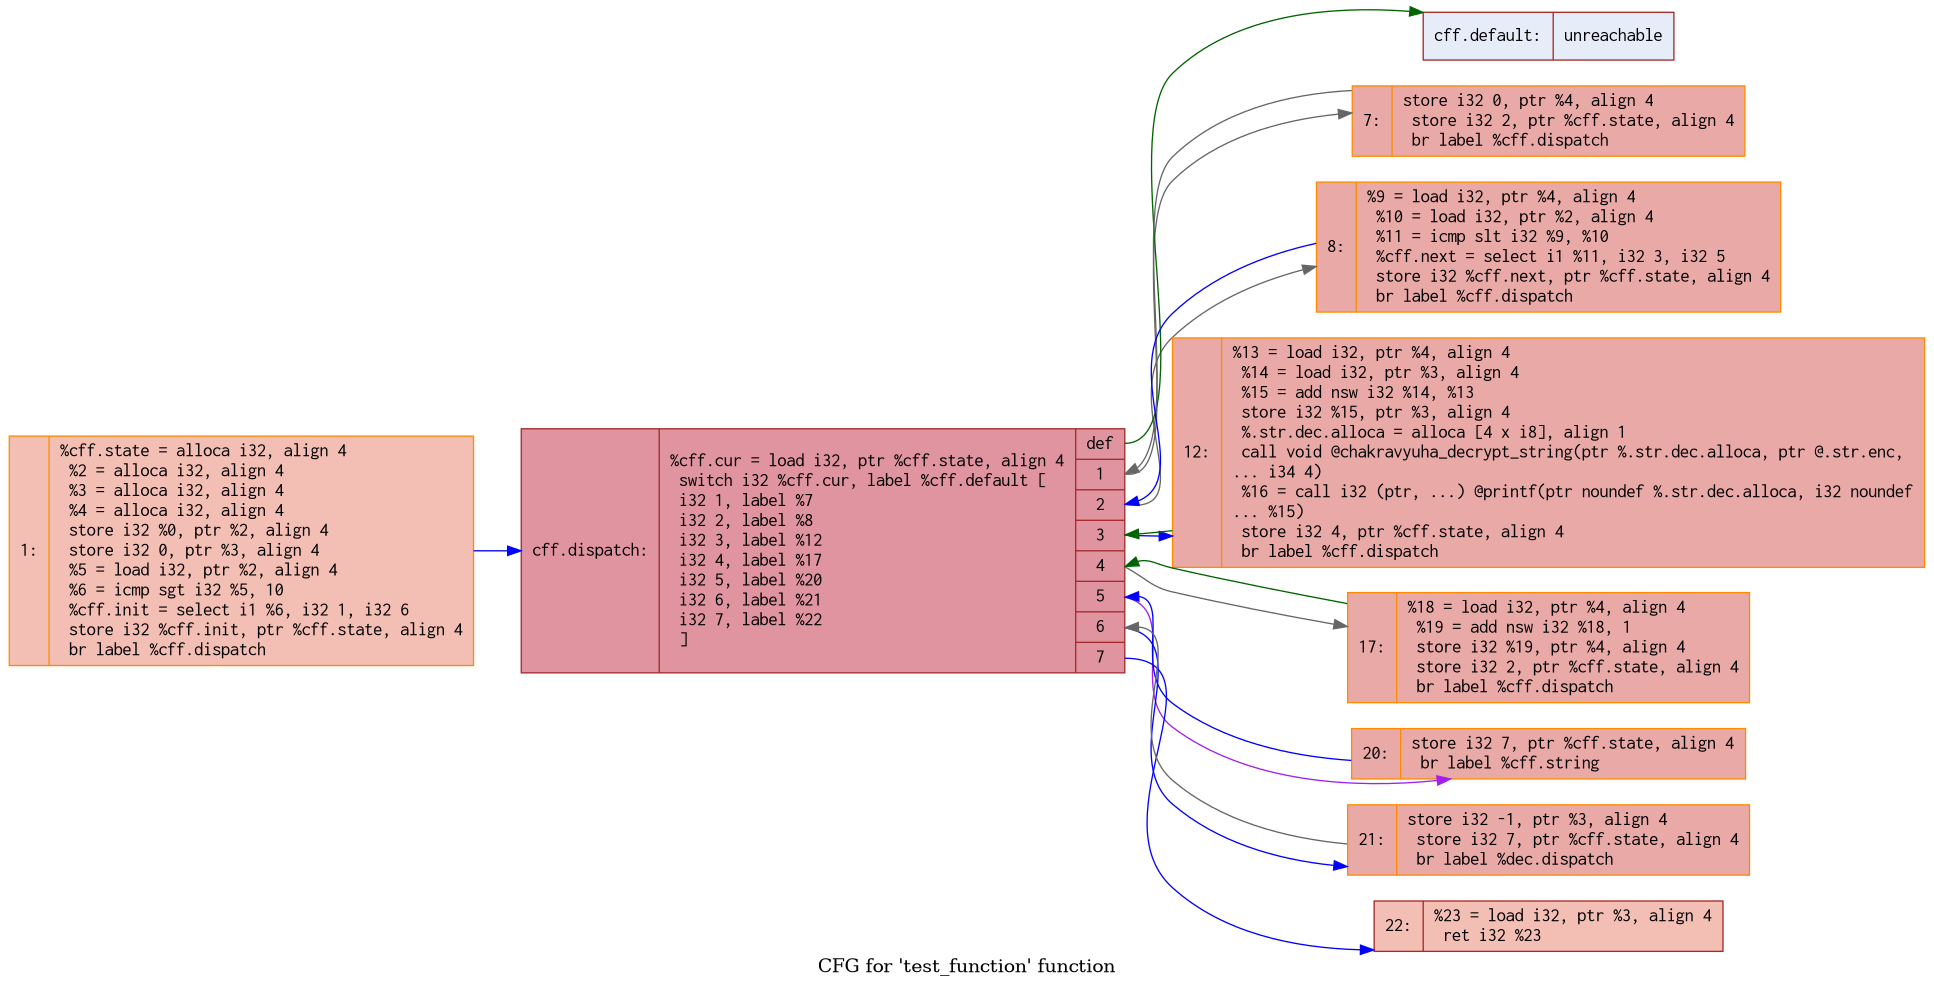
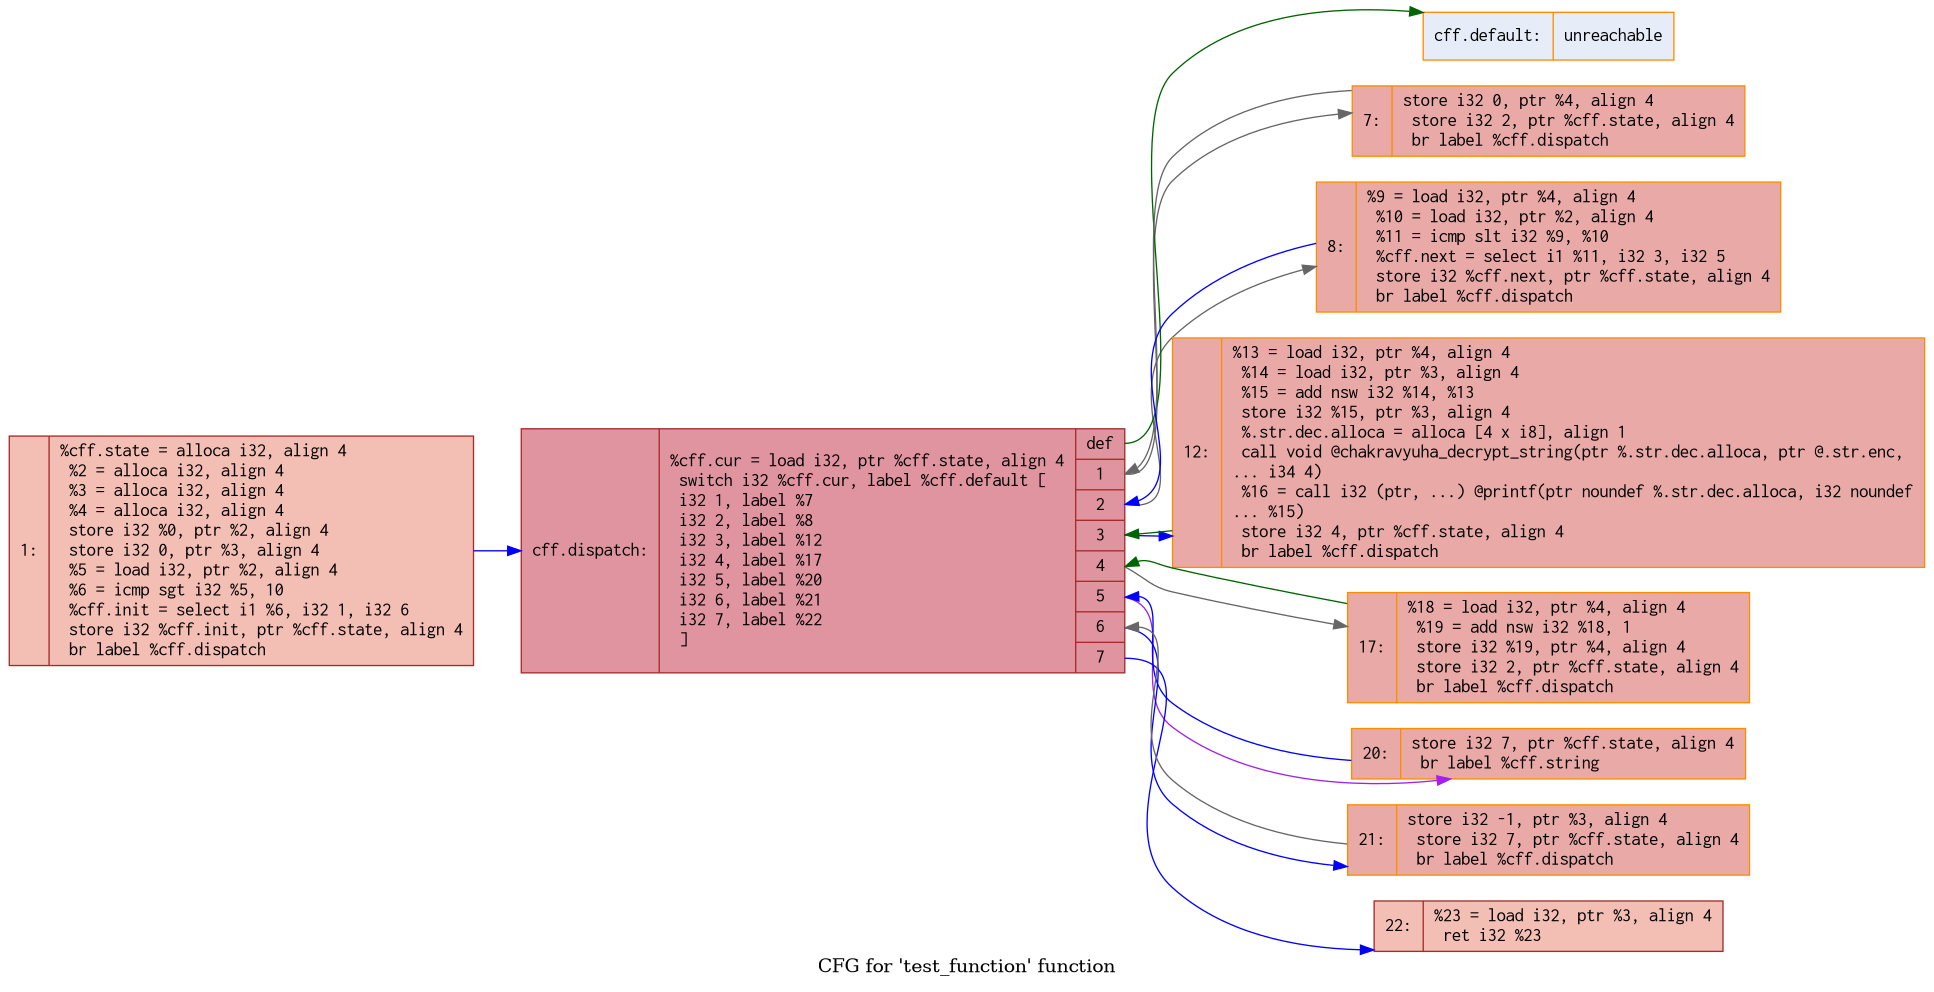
  digraph {
    label="CFG for 'test_function' function"
    rankdir=LR
    node [color=darkorange fillcolor="#ca3b3770" fontname=Courier shape=record style=filled]
    edge [color=blue]
-   n1 [fillcolor="#e36c5570" label="{1:\l|  %cff.state = alloca i32, align 4\l  %2 = alloca i32, align 4\l  %3 = alloca i32, align 4\l  %4 = alloca i32, align 4\l  store i32 %0, ptr %2, align 4\l  store i32 0, ptr %3, align 4\l  %5 = load i32, ptr %2, align 4\l  %6 = icmp sgt i32 %5, 10\l  %cff.init = select i1 %6, i32 1, i32 6\l  store i32 %cff.init, ptr %cff.state, align 4\l  br label %cff.dispatch\l}"]
+   n1 [color=brown fillcolor="#e36c5570" label="{1:\l|  %cff.state = alloca i32, align 4\l  %2 = alloca i32, align 4\l  %3 = alloca i32, align 4\l  %4 = alloca i32, align 4\l  store i32 %0, ptr %2, align 4\l  store i32 0, ptr %3, align 4\l  %5 = load i32, ptr %2, align 4\l  %6 = icmp sgt i32 %5, 10\l  %cff.init = select i1 %6, i32 1, i32 6\l  store i32 %cff.init, ptr %cff.state, align 4\l  br label %cff.dispatch\l}"]
    n2 [color=brown fillcolor="#b70d2870" label="{cff.dispatch:\l|  %cff.cur = load i32, ptr %cff.state, align 4\l  switch i32 %cff.cur, label %cff.default [\l    i32 1, label %7\l    i32 2, label %8\l    i32 3, label %12\l    i32 4, label %17\l    i32 5, label %20\l    i32 6, label %21\l    i32 7, label %22\l  ]\l|{<s0>def|<s1>1|<s2>2|<s3>3|<s4>4|<s5>5|<s6>6|<s7>7}}"]
    n3 [label="{7:\l|  store i32 0, ptr %4, align 4\l  store i32 2, ptr %cff.state, align 4\l  br label %cff.dispatch\l}"]
    n4 [label="{8:\l|  %9 = load i32, ptr %4, align 4\l  %10 = load i32, ptr %2, align 4\l  %11 = icmp slt i32 %9, %10\l  %cff.next = select i1 %11, i32 3, i32 5\l  store i32 %cff.next, ptr %cff.state, align 4\l  br label %cff.dispatch\l}"]
    n5 [label="{12:\l|  %13 = load i32, ptr %4, align 4\l  %14 = load i32, ptr %3, align 4\l  %15 = add nsw i32 %14, %13\l  store i32 %15, ptr %3, align 4\l  %.str.dec.alloca = alloca [4 x i8], align 1\l  call void @chakravyuha_decrypt_string(ptr %.str.dec.alloca, ptr @.str.enc,\l... i34 4)\l  %16 = call i32 (ptr, ...) @printf(ptr noundef %.str.dec.alloca, i32 noundef\l... %15)\l  store i32 4, ptr %cff.state, align 4\l  br label %cff.dispatch\l}"]
    n6 [label="{17:\l|  %18 = load i32, ptr %4, align 4\l  %19 = add nsw i32 %18, 1\l  store i32 %19, ptr %4, align 4\l  store i32 2, ptr %cff.state, align 4\l  br label %cff.dispatch\l}"]
    n7 [label="{20:\l|  store i32 7, ptr %cff.state, align 4\l  br label %cff.string\l}"]
-   n8 [label="{21:\l|  store i32 -1, ptr %3, align 4\l  store i32 7, ptr %cff.state, align 4\l  br label %dec.dispatch\l}"]
+   n8 [label="{21:\l|  store i32 -1, ptr %3, align 4\l  store i32 7, ptr %cff.state, align 4\l  br label %cff.dispatch\l}"]
    n9 [color=brown fillcolor="#e36c5570" label="{22:\l|  %23 = load i32, ptr %3, align 4\l  ret i32 %23\l}"]
-   n10 [color=brown fillcolor="#c7d7f070" label="{cff.default:\l|  unreachable\l}"]
+   n10 [fillcolor="#c7d7f070" label="{cff.default:\l|  unreachable\l}"]
    n1 -> n2
    n2 -> n3 [color=gray40 tailport=s1]
    n2 -> n4 [color=gray40 tailport=s2]
    n2 -> n5 [tailport=s3]
    n2 -> n6 [color=gray40 tailport=s4]
    n2 -> n7 [color=purple tailport=s5]
    n2 -> n8 [tailport=s6]
    n2 -> n9 [tailport=s7]
    n2 -> n10 [color=darkgreen tailport=s0]
    n3 -> n2 [color=gray40]
    n4 -> n2
    n5 -> n2 [color=darkgreen]
    n6 -> n2 [color=darkgreen]
    n7 -> n2
    n8 -> n2 [color=gray40]
  }
